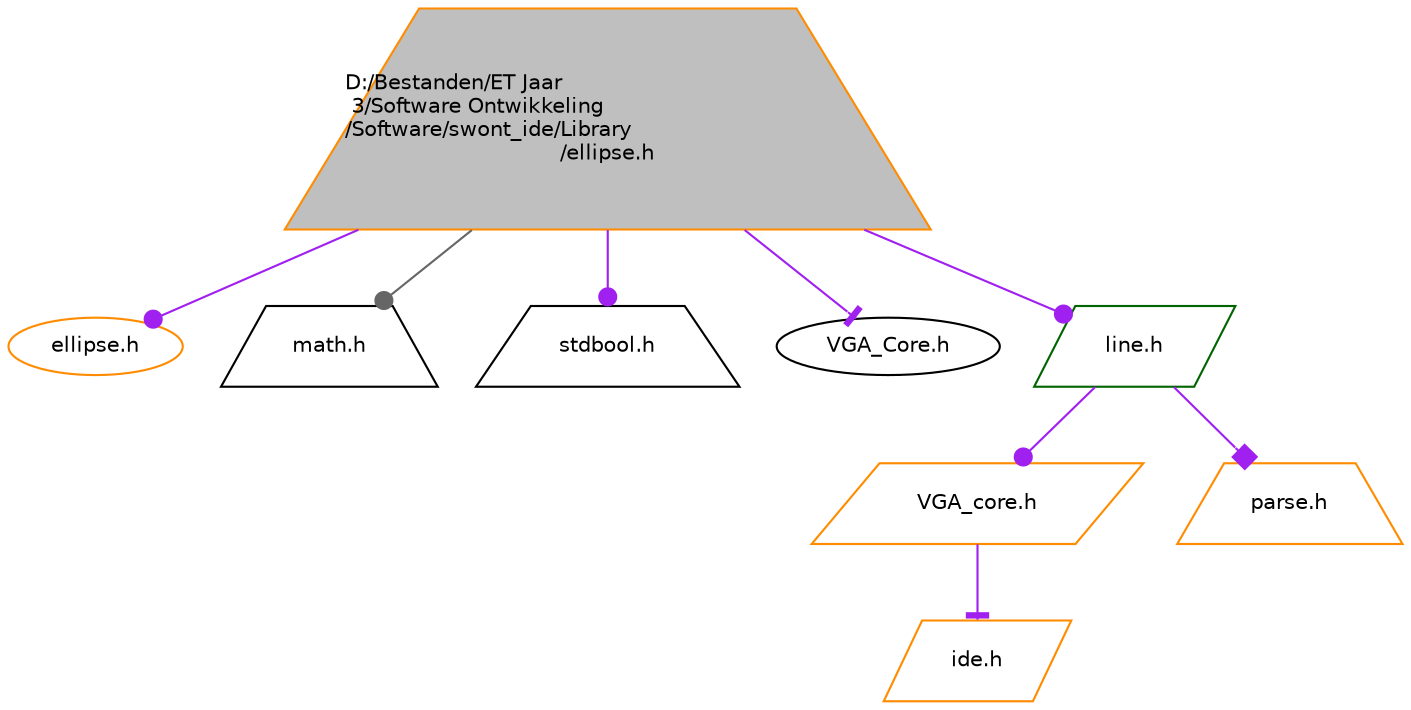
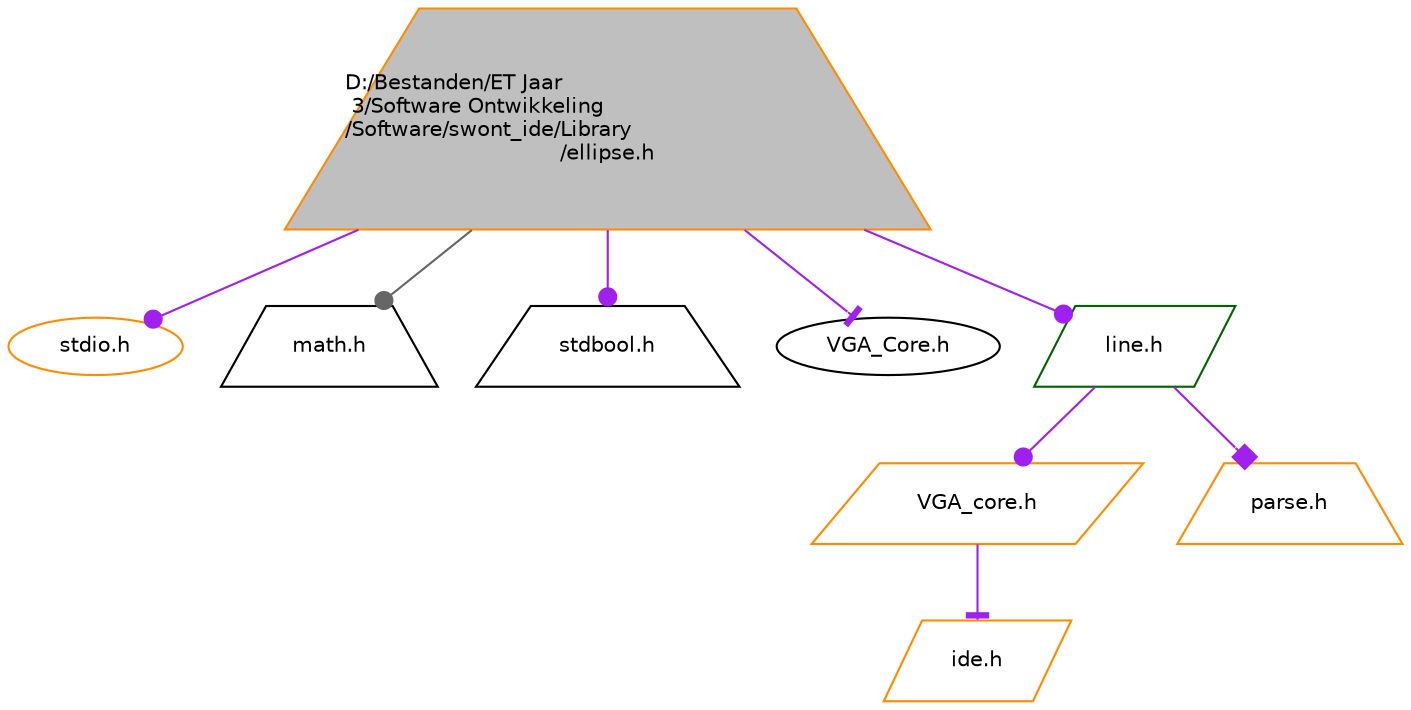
  digraph {
    node [color=darkorange fillcolor=white fontname=Helvetica fontsize=10 shape=trapezium style=filled]
    edge [arrowhead=dot color=purple fontname=Helvetica fontsize=10 labelfontname=Helvetica labelfontsize=10 style=solid]
    n1 [fillcolor=grey75 fontcolor=black height=0.2 label="D:/Bestanden/ET Jaar\l 3/Software Ontwikkeling\l/Software/swont_ide/Library\l/ellipse.h" width=0.4]
-   n2 [height=0.2 label="ellipse.h" shape=ellipse width=0.4]
+   n2 [height=0.2 label="stdio.h" shape=ellipse width=0.4]
    n3 [color=black height=0.2 label="math.h" width=0.4]
    n4 [color=black height=0.2 label="stdbool.h" width=0.4]
    n5 [color=black height=0.2 label="VGA_Core.h" shape=ellipse width=0.4]
    n6 [color=darkgreen height=0.2 label="line.h" shape=parallelogram width=0.4]
    n7 [height=0.2 label="VGA_core.h" shape=parallelogram width=0.4]
    n8 [height=0.2 label="parse.h" width=0.4]
    n9 [height=0.2 label="ide.h" shape=parallelogram width=0.4]
    n1 -> n2
    n1 -> n3 [color=gray40]
    n1 -> n4
    n1 -> n5 [arrowhead=tee]
    n1 -> n6
    n6 -> n7
    n6 -> n8 [arrowhead=box]
    n7 -> n9 [arrowhead=tee]
  }
